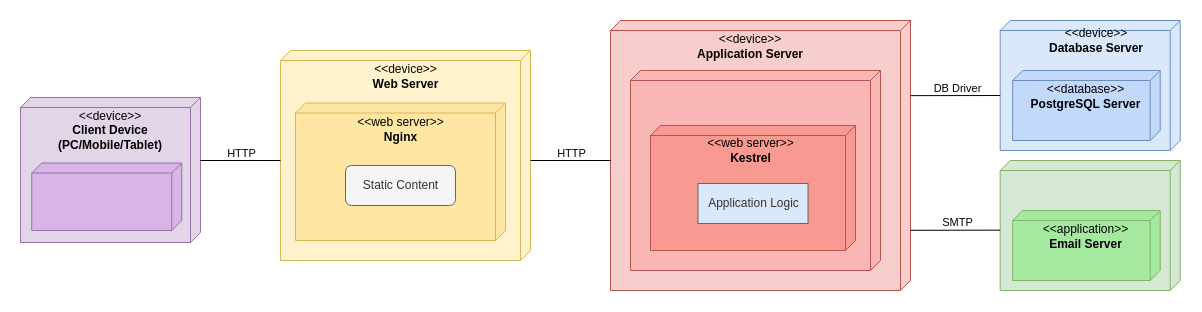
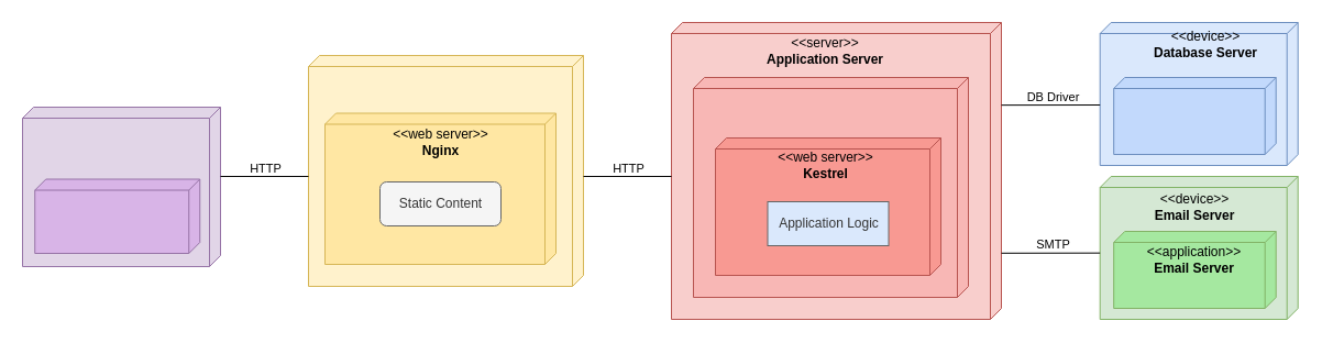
  <mxCell id="0" />
  <mxCell id="1" parent="0" />
  <mxCell id="2" value="" style="verticalAlign=top;align=left;spacingTop=8;spacingLeft=2;spacingRight=12;shape=cube;size=10;direction=south;fontStyle=4;html=1;fillColor=#dae8fc;strokeColor=#6c8ebf;" vertex="1" parent="1"><mxGeometry x="999.7" y="20" width="180" height="130" as="geometry" /></mxCell>
  <mxCell id="3" value="&amp;lt;&amp;lt;device&amp;gt;&amp;gt;&lt;br&gt;&lt;b&gt;Database Server&lt;/b&gt;" style="text;html=1;strokeColor=none;fillColor=none;align=center;verticalAlign=middle;whiteSpace=wrap;rounded=0;fontFamily=Helvetica;" vertex="1" parent="1"><mxGeometry x="1040.95" y="25" width="110" height="30" as="geometry" /></mxCell>
  <mxCell id="4" value="" style="verticalAlign=top;align=left;spacingTop=8;spacingLeft=2;spacingRight=12;shape=cube;size=10;direction=south;fontStyle=4;html=1;fillColor=#C2D9FC;strokeColor=#6c8ebf;" vertex="1" parent="1"><mxGeometry x="1012.2" y="70" width="147.5" height="70" as="geometry" /></mxCell>
- <mxCell id="5" value="&amp;lt;&amp;lt;database&amp;gt;&amp;gt;&lt;br&gt;&lt;b&gt;PostgreSQL Server&lt;/b&gt;" style="text;html=1;strokeColor=none;fillColor=none;align=center;verticalAlign=middle;whiteSpace=wrap;rounded=0;fontFamily=Helvetica;" vertex="1" parent="1"><mxGeometry x="1025.48" y="81" width="120.95" height="30" as="geometry" /></mxCell>
  <mxCell id="6" value="" style="verticalAlign=top;align=left;spacingTop=8;spacingLeft=2;spacingRight=12;shape=cube;size=10;direction=south;fontStyle=4;html=1;fontFamily=Helvetica;fillColor=#f8cecc;strokeColor=#b85450;" vertex="1" parent="1"><mxGeometry x="610" y="20" width="300" height="270" as="geometry" /></mxCell>
- <mxCell id="7" value="&amp;lt;&amp;lt;device&amp;gt;&amp;gt;&lt;br&gt;&lt;b&gt;Application Server&lt;/b&gt;" style="text;html=1;strokeColor=none;fillColor=none;align=center;verticalAlign=middle;whiteSpace=wrap;rounded=0;fontFamily=Helvetica;" vertex="1" parent="1"><mxGeometry x="695" y="31" width="110" height="30" as="geometry" /></mxCell>
+ <mxCell id="7" value="&amp;lt;&amp;lt;server&amp;gt;&amp;gt;&lt;br&gt;&lt;b&gt;Application Server&lt;/b&gt;" style="text;html=1;strokeColor=none;fillColor=none;align=center;verticalAlign=middle;whiteSpace=wrap;rounded=0;fontFamily=Helvetica;" vertex="1" parent="1"><mxGeometry x="695" y="31" width="110" height="30" as="geometry" /></mxCell>
  <mxCell id="8" value="" style="verticalAlign=top;align=left;spacingTop=8;spacingLeft=2;spacingRight=12;shape=cube;size=10;direction=south;fontStyle=4;html=1;fontFamily=Helvetica;fillColor=#F8B7B5;strokeColor=#b85450;" vertex="1" parent="1"><mxGeometry x="630" y="70" width="250" height="200" as="geometry" /></mxCell>
  <mxCell id="9" value="" style="verticalAlign=top;align=left;spacingTop=8;spacingLeft=2;spacingRight=12;shape=cube;size=10;direction=south;fontStyle=4;html=1;fontFamily=Helvetica;fillColor=#F89992;strokeColor=#b85450;" vertex="1" parent="1"><mxGeometry x="650" y="125" width="205" height="125" as="geometry" /></mxCell>
  <mxCell id="10" value="&amp;lt;&amp;lt;web server&amp;gt;&amp;gt;&lt;br&gt;&lt;b&gt;Kestrel&lt;/b&gt;" style="text;html=1;strokeColor=none;fillColor=none;align=center;verticalAlign=middle;whiteSpace=wrap;rounded=0;fontFamily=Helvetica;" vertex="1" parent="1"><mxGeometry x="667.5" y="135" width="165" height="30" as="geometry" /></mxCell>
  <mxCell id="11" value="" style="endArrow=none;html=1;rounded=0;fontFamily=Helvetica;exitX=0.445;exitY=-0.001;exitDx=0;exitDy=0;exitPerimeter=0;entryX=0;entryY=0;entryDx=75;entryDy=180;entryPerimeter=0;" edge="1" parent="1" target="2"><mxGeometry width="50" height="50" relative="1" as="geometry"><mxPoint x="910" y="95.15" as="sourcePoint" /><mxPoint x="1039.7" y="215" as="targetPoint" /></mxGeometry></mxCell>
  <mxCell id="12" value="DB Driver" style="edgeLabel;html=1;align=center;verticalAlign=middle;resizable=0;points=[];fontFamily=Helvetica;" vertex="1" connectable="0" parent="11"><mxGeometry x="0.228" y="-2" relative="1" as="geometry"><mxPoint x="-9" y="-10" as="offset" /></mxGeometry></mxCell>
  <mxCell id="13" value="" style="verticalAlign=top;align=left;spacingTop=8;spacingLeft=2;spacingRight=12;shape=cube;size=10;direction=south;fontStyle=4;html=1;fillColor=#d5e8d4;strokeColor=#82b366;" vertex="1" parent="1"><mxGeometry x="999.7" y="160" width="180" height="130" as="geometry" /></mxCell>
+ <mxCell id="14" value="&amp;lt;&amp;lt;device&amp;gt;&amp;gt;&lt;br&gt;&lt;b&gt;Email Server&lt;/b&gt;" style="text;html=1;strokeColor=none;fillColor=none;align=center;verticalAlign=middle;whiteSpace=wrap;rounded=0;fontFamily=Helvetica;" vertex="1" parent="1"><mxGeometry x="1030.95" y="172.5" width="110" height="30" as="geometry" /></mxCell>
  <mxCell id="15" value="" style="endArrow=none;html=1;rounded=0;fontFamily=Helvetica;exitX=0.445;exitY=-0.001;exitDx=0;exitDy=0;exitPerimeter=0;entryX=0;entryY=0;entryDx=75;entryDy=180;entryPerimeter=0;" edge="1" parent="1"><mxGeometry width="50" height="50" relative="1" as="geometry"><mxPoint x="910" y="229.81" as="sourcePoint" /><mxPoint x="999.7" y="229.66" as="targetPoint" /></mxGeometry></mxCell>
  <mxCell id="16" value="SMTP" style="edgeLabel;html=1;align=center;verticalAlign=middle;resizable=0;points=[];fontFamily=Helvetica;" vertex="1" connectable="0" parent="15"><mxGeometry x="0.228" y="-2" relative="1" as="geometry"><mxPoint x="-9" y="-10" as="offset" /></mxGeometry></mxCell>
  <mxCell id="17" value="" style="verticalAlign=top;align=left;spacingTop=8;spacingLeft=2;spacingRight=12;shape=cube;size=10;direction=south;fontStyle=4;html=1;fontFamily=Helvetica;fillColor=#fff2cc;strokeColor=#d6b656;" vertex="1" parent="1"><mxGeometry x="280" y="50" width="250" height="210" as="geometry" /></mxCell>
- <mxCell id="18" value="&amp;lt;&amp;lt;device&amp;gt;&amp;gt;&lt;br&gt;&lt;b&gt;Web Server&lt;/b&gt;" style="text;html=1;strokeColor=none;fillColor=none;align=center;verticalAlign=middle;whiteSpace=wrap;rounded=0;fontFamily=Helvetica;" vertex="1" parent="1"><mxGeometry x="322.5" y="61" width="165" height="30" as="geometry" /></mxCell>
  <mxCell id="19" value="" style="verticalAlign=top;align=left;spacingTop=8;spacingLeft=2;spacingRight=12;shape=cube;size=10;direction=south;fontStyle=4;html=1;fontFamily=Helvetica;fillColor=#FFE7A3;strokeColor=#d6b656;" vertex="1" parent="1"><mxGeometry x="295" y="102.5" width="210" height="137.5" as="geometry" /></mxCell>
  <mxCell id="20" value="&amp;lt;&amp;lt;web server&amp;gt;&amp;gt;&lt;br&gt;&lt;b&gt;Nginx&lt;/b&gt;" style="text;html=1;strokeColor=none;fillColor=none;align=center;verticalAlign=middle;whiteSpace=wrap;rounded=0;fontFamily=Helvetica;" vertex="1" parent="1"><mxGeometry x="317.5" y="113.5" width="165" height="30" as="geometry" /></mxCell>
  <mxCell id="21" value="" style="endArrow=none;html=1;rounded=0;fontFamily=Helvetica;entryX=0;entryY=0;entryDx=75;entryDy=180;entryPerimeter=0;" edge="1" parent="1"><mxGeometry width="50" height="50" relative="1" as="geometry"><mxPoint x="530" y="160" as="sourcePoint" /><mxPoint x="610" y="160" as="targetPoint" /></mxGeometry></mxCell>
  <mxCell id="22" value="HTTP" style="edgeLabel;html=1;align=center;verticalAlign=middle;resizable=0;points=[];fontFamily=Helvetica;" vertex="1" connectable="0" parent="21"><mxGeometry x="0.228" y="-2" relative="1" as="geometry"><mxPoint x="-9" y="-10" as="offset" /></mxGeometry></mxCell>
  <mxCell id="23" value="" style="verticalAlign=top;align=left;spacingTop=8;spacingLeft=2;spacingRight=12;shape=cube;size=10;direction=south;fontStyle=4;html=1;fillColor=#e1d5e7;strokeColor=#9673a6;" vertex="1" parent="1"><mxGeometry x="20" y="97" width="180" height="145" as="geometry" /></mxCell>
- <mxCell id="24" value="&amp;lt;&amp;lt;device&amp;gt;&amp;gt;&lt;br&gt;&lt;b&gt;Client Device (PC/Mobile/Tablet)&lt;br&gt;&lt;/b&gt;" style="text;html=1;strokeColor=none;fillColor=none;align=center;verticalAlign=middle;whiteSpace=wrap;rounded=0;fontFamily=Helvetica;" vertex="1" parent="1"><mxGeometry x="55" y="115" width="110" height="30" as="geometry" /></mxCell>
  <mxCell id="25" value="" style="verticalAlign=top;align=left;spacingTop=8;spacingLeft=2;spacingRight=12;shape=cube;size=10;direction=south;fontStyle=4;html=1;fillColor=#D8B4E7;strokeColor=#9673a6;" vertex="1" parent="1"><mxGeometry x="31.25" y="162.5" width="150" height="67.5" as="geometry" /></mxCell>
  <mxCell id="26" value="" style="endArrow=none;html=1;rounded=0;fontFamily=Helvetica;entryX=0;entryY=0;entryDx=75;entryDy=180;entryPerimeter=0;" edge="1" parent="1"><mxGeometry width="50" height="50" relative="1" as="geometry"><mxPoint x="200" y="160" as="sourcePoint" /><mxPoint x="280" y="160" as="targetPoint" /></mxGeometry></mxCell>
  <mxCell id="27" value="HTTP" style="edgeLabel;html=1;align=center;verticalAlign=middle;resizable=0;points=[];fontFamily=Helvetica;" vertex="1" connectable="0" parent="26"><mxGeometry x="0.228" y="-2" relative="1" as="geometry"><mxPoint x="-9" y="-10" as="offset" /></mxGeometry></mxCell>
  <mxCell id="28" value="" style="verticalAlign=top;align=left;spacingTop=8;spacingLeft=2;spacingRight=12;shape=cube;size=10;direction=south;fontStyle=4;html=1;fillColor=#A5E8A0;strokeColor=#82b366;" vertex="1" parent="1"><mxGeometry x="1012.2" y="210" width="147.5" height="70" as="geometry" /></mxCell>
  <mxCell id="29" value="&amp;lt;&amp;lt;application&amp;gt;&amp;gt;&lt;br&gt;&lt;b&gt;Email Server&lt;/b&gt;" style="text;html=1;strokeColor=none;fillColor=none;align=center;verticalAlign=middle;whiteSpace=wrap;rounded=0;fontFamily=Helvetica;" vertex="1" parent="1"><mxGeometry x="1025.48" y="221" width="120.95" height="30" as="geometry" /></mxCell>
  <mxCell id="30" value="Static Content" style="html=1;fontFamily=Helvetica;fillColor=#f5f5f5;fontColor=#333333;strokeColor=#666666;rounded=1;" vertex="1" parent="1"><mxGeometry x="345" y="165" width="110" height="40" as="geometry" /></mxCell>
  <mxCell id="31" value="Application Logic" style="html=1;fontFamily=Helvetica;fillColor=#dae8fc;fontColor=#333333;strokeColor=#666666;" vertex="1" parent="1"><mxGeometry x="697.5" y="183" width="110" height="40" as="geometry" /></mxCell>
